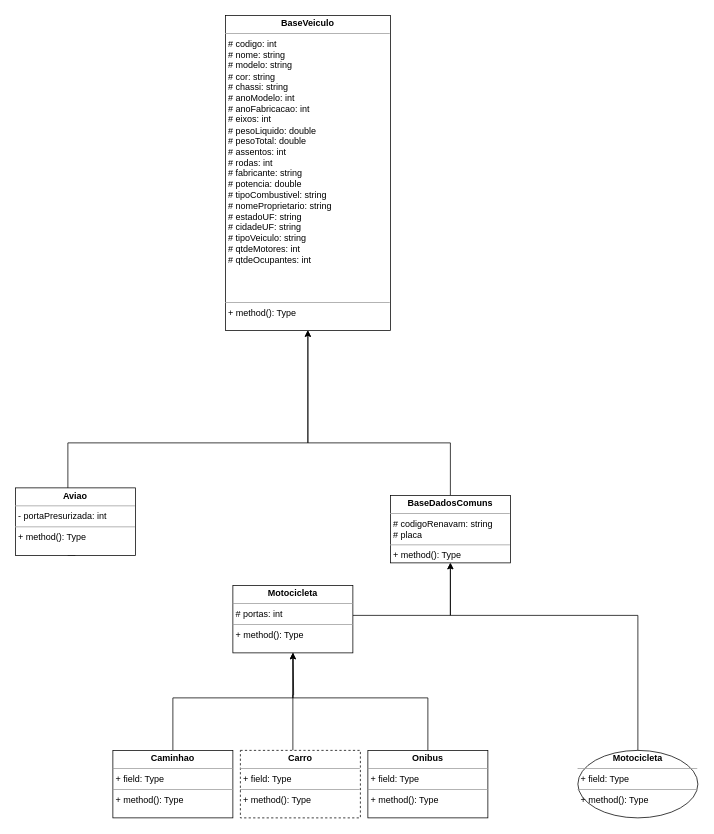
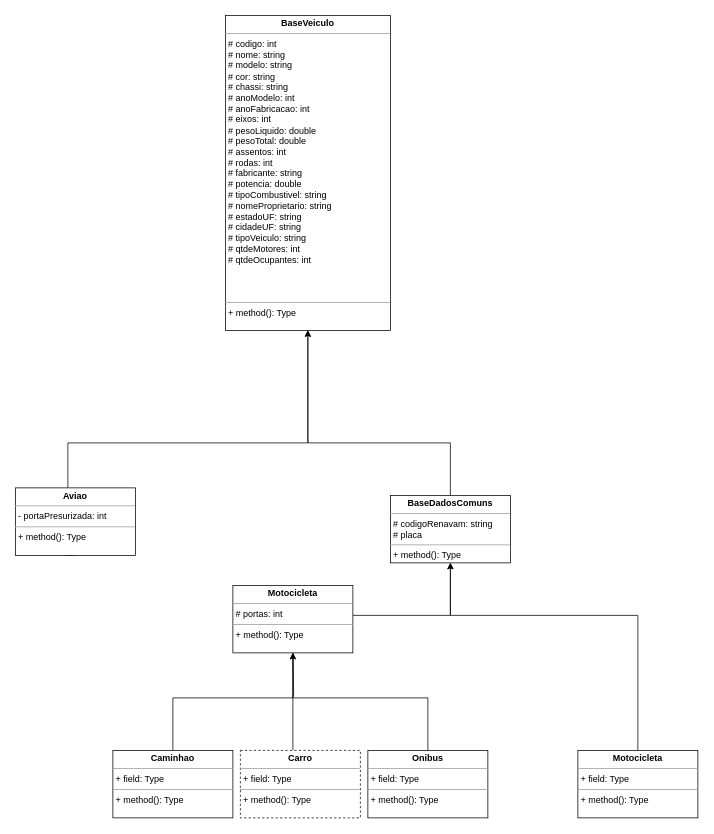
  <mxCell id="0" />
  <mxCell id="1" parent="0" />
  <mxCell id="2" value="&lt;p style=&quot;margin:0px;margin-top:4px;text-align:center;&quot;&gt;&lt;b&gt;BaseVeiculo&lt;/b&gt;&lt;/p&gt;&lt;hr size=&quot;1&quot;&gt;&lt;p style=&quot;margin:0px;margin-left:4px;&quot;&gt;# codigo: int&lt;/p&gt;&lt;p style=&quot;margin:0px;margin-left:4px;&quot;&gt;# nome: string&lt;/p&gt;&lt;p style=&quot;margin:0px;margin-left:4px;&quot;&gt;# modelo: string&lt;/p&gt;&lt;p style=&quot;margin:0px;margin-left:4px;&quot;&gt;# cor: string&lt;/p&gt;&lt;p style=&quot;margin:0px;margin-left:4px;&quot;&gt;# chassi: string&lt;/p&gt;&lt;p style=&quot;margin:0px;margin-left:4px;&quot;&gt;# anoModelo: int&lt;/p&gt;&lt;p style=&quot;margin:0px;margin-left:4px;&quot;&gt;# anoFabricacao: int&lt;/p&gt;&lt;p style=&quot;border-color: var(--border-color); margin: 0px 0px 0px 4px;&quot;&gt;# eixos: int&lt;/p&gt;&lt;p style=&quot;margin:0px;margin-left:4px;&quot;&gt;# pesoLiquido: double&lt;/p&gt;&lt;p style=&quot;margin:0px;margin-left:4px;&quot;&gt;# pesoTotal: double&lt;/p&gt;&lt;p style=&quot;margin:0px;margin-left:4px;&quot;&gt;# assentos: int&lt;/p&gt;&lt;p style=&quot;margin:0px;margin-left:4px;&quot;&gt;# rodas: int&lt;/p&gt;&lt;p style=&quot;margin:0px;margin-left:4px;&quot;&gt;# fabricante: string&lt;/p&gt;&lt;p style=&quot;margin:0px;margin-left:4px;&quot;&gt;# potencia: double&lt;/p&gt;&lt;p style=&quot;margin:0px;margin-left:4px;&quot;&gt;# tipoCombustivel: string&lt;/p&gt;&lt;p style=&quot;margin:0px;margin-left:4px;&quot;&gt;# nomeProprietario: string&lt;/p&gt;&lt;p style=&quot;margin:0px;margin-left:4px;&quot;&gt;# estadoUF: string&lt;/p&gt;&lt;p style=&quot;margin:0px;margin-left:4px;&quot;&gt;# cidadeUF: string&lt;/p&gt;&lt;p style=&quot;margin:0px;margin-left:4px;&quot;&gt;# tipoVeiculo: string&lt;/p&gt;&lt;p style=&quot;margin:0px;margin-left:4px;&quot;&gt;# qtdeMotores: int&lt;/p&gt;&lt;p style=&quot;margin:0px;margin-left:4px;&quot;&gt;# qtdeOcupantes: int&lt;/p&gt;&lt;p style=&quot;margin:0px;margin-left:4px;&quot;&gt;&lt;br&gt;&lt;/p&gt;&lt;p style=&quot;margin:0px;margin-left:4px;&quot;&gt;&lt;br&gt;&lt;/p&gt;&lt;p style=&quot;margin:0px;margin-left:4px;&quot;&gt;&lt;br&gt;&lt;/p&gt;&lt;hr size=&quot;1&quot;&gt;&lt;p style=&quot;margin:0px;margin-left:4px;&quot;&gt;+ method(): Type&lt;/p&gt;" style="verticalAlign=top;align=left;overflow=fill;fontSize=12;fontFamily=Helvetica;html=1;whiteSpace=wrap;" vertex="1" parent="1"><mxGeometry x="300" y="20" width="220" height="420" as="geometry" /></mxCell>
  <mxCell id="3" style="edgeStyle=orthogonalEdgeStyle;rounded=0;orthogonalLoop=1;jettySize=auto;html=1;entryX=0.5;entryY=1;entryDx=0;entryDy=0;exitX=0.5;exitY=1;exitDx=0;exitDy=0;" edge="1" parent="1" source="4" target="2"><mxGeometry relative="1" as="geometry"><mxPoint x="90" y="780" as="sourcePoint" /><mxPoint x="420" y="490" as="targetPoint" /><Array as="points"><mxPoint x="90" y="740" /><mxPoint x="90" y="590" /><mxPoint x="410" y="590" /></Array></mxGeometry></mxCell>
  <mxCell id="4" value="&lt;p style=&quot;margin:0px;margin-top:4px;text-align:center;&quot;&gt;&lt;b&gt;Aviao&lt;/b&gt;&lt;/p&gt;&lt;hr size=&quot;1&quot;&gt;&lt;p style=&quot;margin:0px;margin-left:4px;&quot;&gt;- portaPresurizada: int&lt;/p&gt;&lt;hr size=&quot;1&quot;&gt;&lt;p style=&quot;margin:0px;margin-left:4px;&quot;&gt;+ method(): Type&lt;/p&gt;" style="verticalAlign=top;align=left;overflow=fill;fontSize=12;fontFamily=Helvetica;html=1;whiteSpace=wrap;" vertex="1" parent="1"><mxGeometry x="20" y="650" width="160" height="90" as="geometry" /></mxCell>
  <mxCell id="5" style="edgeStyle=orthogonalEdgeStyle;rounded=0;orthogonalLoop=1;jettySize=auto;html=1;entryX=0.5;entryY=1;entryDx=0;entryDy=0;" edge="1" parent="1" source="6" target="14"><mxGeometry relative="1" as="geometry"><Array as="points"><mxPoint x="230" y="930" /><mxPoint x="390" y="930" /></Array></mxGeometry></mxCell>
  <mxCell id="6" value="&lt;p style=&quot;margin:0px;margin-top:4px;text-align:center;&quot;&gt;&lt;b&gt;Caminhao&lt;/b&gt;&lt;/p&gt;&lt;hr size=&quot;1&quot;&gt;&lt;p style=&quot;margin:0px;margin-left:4px;&quot;&gt;+ field: Type&lt;/p&gt;&lt;hr size=&quot;1&quot;&gt;&lt;p style=&quot;margin:0px;margin-left:4px;&quot;&gt;+ method(): Type&lt;/p&gt;" style="verticalAlign=top;align=left;overflow=fill;fontSize=12;fontFamily=Helvetica;html=1;whiteSpace=wrap;" vertex="1" parent="1"><mxGeometry x="150" y="1000" width="160" height="90" as="geometry" /></mxCell>
  <mxCell id="7" style="edgeStyle=orthogonalEdgeStyle;rounded=0;orthogonalLoop=1;jettySize=auto;html=1;" edge="1" parent="1" source="8"><mxGeometry relative="1" as="geometry"><mxPoint x="390" y="850" as="targetPoint" /><Array as="points"><mxPoint x="390" y="926" /><mxPoint x="391" y="850" /></Array></mxGeometry></mxCell>
  <mxCell id="8" value="&lt;p style=&quot;margin:0px;margin-top:4px;text-align:center;&quot;&gt;&lt;b&gt;Carro&lt;/b&gt;&lt;/p&gt;&lt;hr size=&quot;1&quot;&gt;&lt;p style=&quot;margin:0px;margin-left:4px;&quot;&gt;+ field: Type&lt;/p&gt;&lt;hr size=&quot;1&quot;&gt;&lt;p style=&quot;margin:0px;margin-left:4px;&quot;&gt;+ method(): Type&lt;/p&gt;" style="verticalAlign=top;align=left;overflow=fill;fontSize=12;fontFamily=Helvetica;html=1;whiteSpace=wrap;dashed=1;" vertex="1" parent="1"><mxGeometry x="320" y="1000" width="160" height="90" as="geometry" /></mxCell>
  <mxCell id="9" style="edgeStyle=orthogonalEdgeStyle;rounded=0;orthogonalLoop=1;jettySize=auto;html=1;entryX=0.5;entryY=1;entryDx=0;entryDy=0;" edge="1" parent="1" source="10" target="14"><mxGeometry relative="1" as="geometry"><Array as="points"><mxPoint x="570" y="930" /><mxPoint x="390" y="930" /></Array></mxGeometry></mxCell>
  <mxCell id="10" value="&lt;p style=&quot;margin:0px;margin-top:4px;text-align:center;&quot;&gt;&lt;b&gt;Onibus&lt;/b&gt;&lt;/p&gt;&lt;hr size=&quot;1&quot;&gt;&lt;p style=&quot;margin:0px;margin-left:4px;&quot;&gt;+ field: Type&lt;/p&gt;&lt;hr size=&quot;1&quot;&gt;&lt;p style=&quot;margin:0px;margin-left:4px;&quot;&gt;+ method(): Type&lt;/p&gt;" style="verticalAlign=top;align=left;overflow=fill;fontSize=12;fontFamily=Helvetica;html=1;whiteSpace=wrap;" vertex="1" parent="1"><mxGeometry x="490" y="1000" width="160" height="90" as="geometry" /></mxCell>
  <mxCell id="11" style="edgeStyle=orthogonalEdgeStyle;rounded=0;orthogonalLoop=1;jettySize=auto;html=1;" edge="1" parent="1" source="12" target="16"><mxGeometry relative="1" as="geometry"><Array as="points"><mxPoint x="850" y="820" /><mxPoint x="600" y="820" /></Array></mxGeometry></mxCell>
- <mxCell id="12" value="&lt;p style=&quot;margin:0px;margin-top:4px;text-align:center;&quot;&gt;&lt;b&gt;Motocicleta&lt;/b&gt;&lt;/p&gt;&lt;hr size=&quot;1&quot;&gt;&lt;p style=&quot;margin:0px;margin-left:4px;&quot;&gt;+ field: Type&lt;/p&gt;&lt;hr size=&quot;1&quot;&gt;&lt;p style=&quot;margin:0px;margin-left:4px;&quot;&gt;+ method(): Type&lt;/p&gt;" style="ellipse;verticalAlign=top;align=left;overflow=fill;fontSize=12;fontFamily=Helvetica;html=1;whiteSpace=wrap;" vertex="1" parent="1"><mxGeometry x="770" y="1000" width="160" height="90" as="geometry" /></mxCell>
+ <mxCell id="12" value="&lt;p style=&quot;margin:0px;margin-top:4px;text-align:center;&quot;&gt;&lt;b&gt;Motocicleta&lt;/b&gt;&lt;/p&gt;&lt;hr size=&quot;1&quot;&gt;&lt;p style=&quot;margin:0px;margin-left:4px;&quot;&gt;+ field: Type&lt;/p&gt;&lt;hr size=&quot;1&quot;&gt;&lt;p style=&quot;margin:0px;margin-left:4px;&quot;&gt;+ method(): Type&lt;/p&gt;" style="verticalAlign=top;align=left;overflow=fill;fontSize=12;fontFamily=Helvetica;html=1;whiteSpace=wrap;" vertex="1" parent="1"><mxGeometry x="770" y="1000" width="160" height="90" as="geometry" /></mxCell>
  <mxCell id="13" style="edgeStyle=orthogonalEdgeStyle;rounded=0;orthogonalLoop=1;jettySize=auto;html=1;entryX=0.5;entryY=1;entryDx=0;entryDy=0;" edge="1" parent="1" source="14" target="16"><mxGeometry relative="1" as="geometry"><Array as="points"><mxPoint x="600" y="820" /></Array></mxGeometry></mxCell>
  <mxCell id="14" value="&lt;p style=&quot;margin:0px;margin-top:4px;text-align:center;&quot;&gt;&lt;b&gt;Motocicleta&lt;/b&gt;&lt;/p&gt;&lt;hr size=&quot;1&quot;&gt;&lt;p style=&quot;margin:0px;margin-left:4px;&quot;&gt;# portas: int&lt;/p&gt;&lt;hr size=&quot;1&quot;&gt;&lt;p style=&quot;margin:0px;margin-left:4px;&quot;&gt;+ method(): Type&lt;/p&gt;" style="verticalAlign=top;align=left;overflow=fill;fontSize=12;fontFamily=Helvetica;html=1;whiteSpace=wrap;" vertex="1" parent="1"><mxGeometry x="310" y="780" width="160" height="90" as="geometry" /></mxCell>
  <mxCell id="15" style="edgeStyle=orthogonalEdgeStyle;rounded=0;orthogonalLoop=1;jettySize=auto;html=1;entryX=0.5;entryY=1;entryDx=0;entryDy=0;" edge="1" parent="1" source="16" target="2"><mxGeometry relative="1" as="geometry"><Array as="points"><mxPoint x="600" y="590" /><mxPoint x="410" y="590" /></Array></mxGeometry></mxCell>
  <mxCell id="16" value="&lt;p style=&quot;margin:0px;margin-top:4px;text-align:center;&quot;&gt;&lt;b&gt;BaseDadosComuns&lt;/b&gt;&lt;/p&gt;&lt;hr size=&quot;1&quot;&gt;&lt;p style=&quot;margin:0px;margin-left:4px;&quot;&gt;# codigoRenavam: string&lt;/p&gt;&lt;p style=&quot;margin:0px;margin-left:4px;&quot;&gt;# placa&lt;/p&gt;&lt;hr size=&quot;1&quot;&gt;&lt;p style=&quot;margin:0px;margin-left:4px;&quot;&gt;+ method(): Type&lt;/p&gt;" style="verticalAlign=top;align=left;overflow=fill;fontSize=12;fontFamily=Helvetica;html=1;whiteSpace=wrap;" vertex="1" parent="1"><mxGeometry x="520" y="660" width="160" height="90" as="geometry" /></mxCell>
